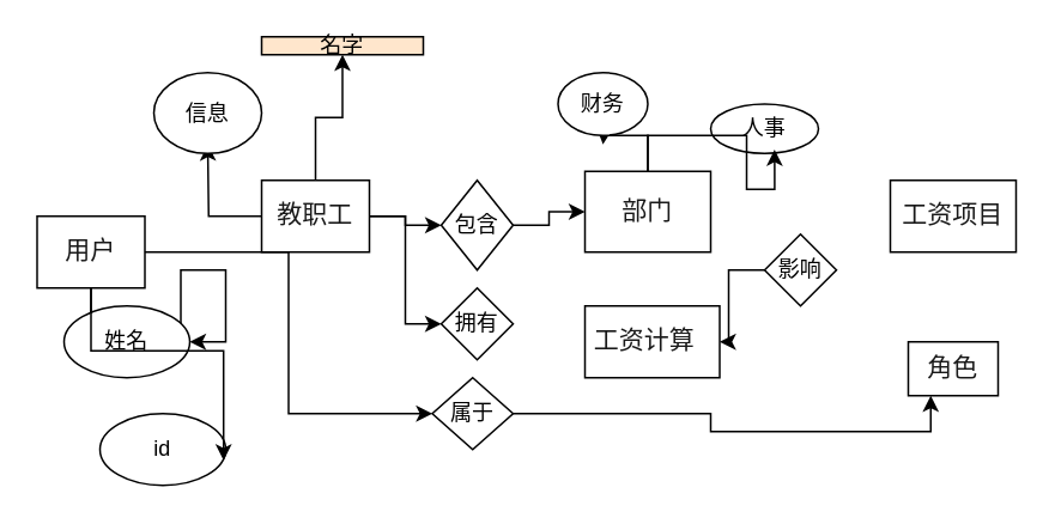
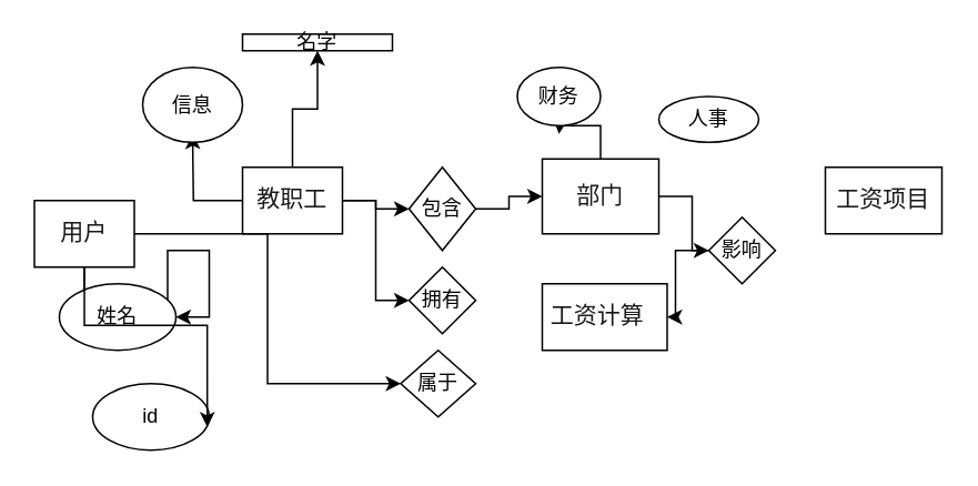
  <mxCell id="0" />
  <mxCell id="1" parent="0" />
  <mxCell id="2" value="" style="edgeStyle=orthogonalEdgeStyle;rounded=0;orthogonalLoop=1;jettySize=auto;html=1;" edge="1" parent="1" source="6" target="16"><mxGeometry relative="1" as="geometry" /></mxCell>
  <mxCell id="3" style="edgeStyle=orthogonalEdgeStyle;rounded=0;orthogonalLoop=1;jettySize=auto;html=1;entryX=0;entryY=0.5;entryDx=0;entryDy=0;" edge="1" parent="1" source="6" target="17"><mxGeometry relative="1" as="geometry" /></mxCell>
  <mxCell id="4" value="" style="edgeStyle=orthogonalEdgeStyle;rounded=0;orthogonalLoop=1;jettySize=auto;html=1;" edge="1" parent="1" source="6" target="22"><mxGeometry relative="1" as="geometry" /></mxCell>
  <mxCell id="5" style="edgeStyle=orthogonalEdgeStyle;rounded=0;orthogonalLoop=1;jettySize=auto;html=1;" edge="1" parent="1" source="6"><mxGeometry relative="1" as="geometry"><mxPoint x="115" y="80" as="targetPoint" /></mxGeometry></mxCell>
  <mxCell id="6" value="&lt;span style=&quot;color: rgba(0, 0, 0, 0.9); font-family: ui-monospace, SFMono-Regular, &amp;quot;SF Mono&amp;quot;, Menlo, Consolas, &amp;quot;Liberation Mono&amp;quot;, monospace; font-size: 14px; text-align: start; white-space: pre; background-color: rgb(255, 255, 255);&quot;&gt;教职工&lt;/span&gt;" style="rounded=0;whiteSpace=wrap;html=1;" vertex="1" parent="1"><mxGeometry x="145" y="100" width="60" height="40" as="geometry" /></mxCell>
  <mxCell id="7" style="edgeStyle=orthogonalEdgeStyle;rounded=0;orthogonalLoop=1;jettySize=auto;html=1;" edge="1" parent="1" source="8"><mxGeometry relative="1" as="geometry"><mxPoint x="335" y="80" as="targetPoint" /></mxGeometry></mxCell>
  <mxCell id="8" value="&lt;span style=&quot;color: rgba(0, 0, 0, 0.9); font-family: ui-monospace, SFMono-Regular, &amp;quot;SF Mono&amp;quot;, Menlo, Consolas, &amp;quot;Liberation Mono&amp;quot;, monospace; font-size: 14px; text-align: start; white-space: pre; background-color: rgb(255, 255, 255);&quot;&gt;部门&lt;/span&gt;" style="rounded=0;whiteSpace=wrap;html=1;" vertex="1" parent="1"><mxGeometry x="325" y="95" width="70" height="45" as="geometry" /></mxCell>
  <mxCell id="9" style="edgeStyle=orthogonalEdgeStyle;rounded=0;orthogonalLoop=1;jettySize=auto;html=1;entryX=0;entryY=0.5;entryDx=0;entryDy=0;" edge="1" parent="1" source="11" target="19"><mxGeometry relative="1" as="geometry" /></mxCell>
  <mxCell id="10" style="edgeStyle=orthogonalEdgeStyle;rounded=0;orthogonalLoop=1;jettySize=auto;html=1;entryX=1;entryY=0.5;entryDx=0;entryDy=0;" edge="1" parent="1" source="11" target="24"><mxGeometry relative="1" as="geometry" /></mxCell>
  <mxCell id="11" value="&lt;span style=&quot;color: rgba(0, 0, 0, 0.9); font-family: ui-monospace, SFMono-Regular, &amp;quot;SF Mono&amp;quot;, Menlo, Consolas, &amp;quot;Liberation Mono&amp;quot;, monospace; font-size: 14px; text-align: start; white-space: pre; background-color: rgb(255, 255, 255);&quot;&gt;用户&lt;/span&gt;" style="rounded=0;whiteSpace=wrap;html=1;" vertex="1" parent="1"><mxGeometry x="20" y="120" width="60" height="40" as="geometry" /></mxCell>
  <mxCell id="12" value="&lt;span style=&quot;color: rgba(0, 0, 0, 0.9); font-family: ui-monospace, SFMono-Regular, &amp;quot;SF Mono&amp;quot;, Menlo, Consolas, &amp;quot;Liberation Mono&amp;quot;, monospace; font-size: 14px; text-align: start; white-space: pre; background-color: rgb(255, 255, 255);&quot;&gt;工资项目&lt;/span&gt;" style="rounded=0;whiteSpace=wrap;html=1;" vertex="1" parent="1"><mxGeometry x="495" y="100" width="70" height="40" as="geometry" /></mxCell>
  <mxCell id="13" value="&lt;span style=&quot;color: rgba(0, 0, 0, 0.9); font-family: ui-monospace, SFMono-Regular, &amp;quot;SF Mono&amp;quot;, Menlo, Consolas, &amp;quot;Liberation Mono&amp;quot;, monospace; font-size: 14px; text-align: start; white-space: pre; background-color: rgb(255, 255, 255);&quot;&gt;工资计算 &lt;/span&gt;" style="rounded=0;whiteSpace=wrap;html=1;" vertex="1" parent="1"><mxGeometry x="325" y="170" width="75" height="40" as="geometry" /></mxCell>
- <mxCell id="14" value="&lt;span style=&quot;color: rgba(0, 0, 0, 0.9); font-family: ui-monospace, SFMono-Regular, &amp;quot;SF Mono&amp;quot;, Menlo, Consolas, &amp;quot;Liberation Mono&amp;quot;, monospace; font-size: 14px; text-align: start; white-space: pre; background-color: rgb(255, 255, 255);&quot;&gt;角色&lt;/span&gt;" style="rounded=0;whiteSpace=wrap;html=1;" vertex="1" parent="1"><mxGeometry x="505" y="190" width="50" height="30" as="geometry" /></mxCell>
  <mxCell id="15" value="" style="edgeStyle=orthogonalEdgeStyle;rounded=0;orthogonalLoop=1;jettySize=auto;html=1;" edge="1" parent="1" source="16" target="8"><mxGeometry relative="1" as="geometry" /></mxCell>
  <mxCell id="16" value="包含" style="rhombus;whiteSpace=wrap;html=1;" vertex="1" parent="1"><mxGeometry x="245" y="100" width="40" height="50" as="geometry" /></mxCell>
  <mxCell id="17" value="拥有" style="rhombus;whiteSpace=wrap;html=1;" vertex="1" parent="1"><mxGeometry x="245" y="160" width="40" height="40" as="geometry" /></mxCell>
- <mxCell id="18" style="edgeStyle=orthogonalEdgeStyle;rounded=0;orthogonalLoop=1;jettySize=auto;html=1;entryX=0.25;entryY=1;entryDx=0;entryDy=0;" edge="1" parent="1" source="19" target="14"><mxGeometry relative="1" as="geometry" /></mxCell>
  <mxCell id="19" value="属于" style="rhombus;whiteSpace=wrap;html=1;" vertex="1" parent="1"><mxGeometry x="240" y="210" width="45" height="40" as="geometry" /></mxCell>
  <mxCell id="20" style="edgeStyle=orthogonalEdgeStyle;rounded=0;orthogonalLoop=1;jettySize=auto;html=1;" edge="1" parent="1" source="21" target="13"><mxGeometry relative="1" as="geometry" /></mxCell>
  <mxCell id="21" value="影响" style="rhombus;whiteSpace=wrap;html=1;" vertex="1" parent="1"><mxGeometry x="425" y="130" width="40" height="40" as="geometry" /></mxCell>
- <mxCell id="22" value="名字" style="whiteSpace=wrap;html=1;rounded=0;fillColor=#ffe6cc;" vertex="1" parent="1"><mxGeometry x="145" y="20" width="90" height="10" as="geometry" /></mxCell>
+ <mxCell id="22" value="名字" style="whiteSpace=wrap;html=1;rounded=0;" vertex="1" parent="1"><mxGeometry x="145" y="20" width="90" height="10" as="geometry" /></mxCell>
  <mxCell id="23" value="信息" style="ellipse;whiteSpace=wrap;html=1;" vertex="1" parent="1"><mxGeometry x="85" y="40" width="60" height="45" as="geometry" /></mxCell>
  <mxCell id="24" value="姓名" style="ellipse;whiteSpace=wrap;html=1;" vertex="1" parent="1"><mxGeometry x="35" y="170" width="70" height="40" as="geometry" /></mxCell>
  <mxCell id="25" value="id" style="ellipse;whiteSpace=wrap;html=1;" vertex="1" parent="1"><mxGeometry x="55" y="230" width="70" height="40" as="geometry" /></mxCell>
  <mxCell id="26" value="财务" style="ellipse;whiteSpace=wrap;html=1;" vertex="1" parent="1"><mxGeometry x="310" y="40" width="50" height="35" as="geometry" /></mxCell>
  <mxCell id="27" value="人事" style="ellipse;whiteSpace=wrap;html=1;" vertex="1" parent="1"><mxGeometry x="395" y="57.5" width="60" height="27.5" as="geometry" /></mxCell>
- <mxCell id="28" style="edgeStyle=orthogonalEdgeStyle;rounded=0;orthogonalLoop=1;jettySize=auto;html=1;entryX=0.593;entryY=0.924;entryDx=0;entryDy=0;entryPerimeter=0;" edge="1" parent="1" source="8" target="27"><mxGeometry relative="1" as="geometry" /></mxCell>
+ <mxCell id="28" style="edgeStyle=orthogonalEdgeStyle;rounded=0;orthogonalLoop=1;jettySize=auto;html=1;" edge="1" parent="1" source="8" target="21"><mxGeometry relative="1" as="geometry" /></mxCell>
  <mxCell id="29" style="edgeStyle=orthogonalEdgeStyle;rounded=0;orthogonalLoop=1;jettySize=auto;html=1;entryX=0.983;entryY=0.653;entryDx=0;entryDy=0;entryPerimeter=0;" edge="1" parent="1" source="11" target="25"><mxGeometry relative="1" as="geometry" /></mxCell>
